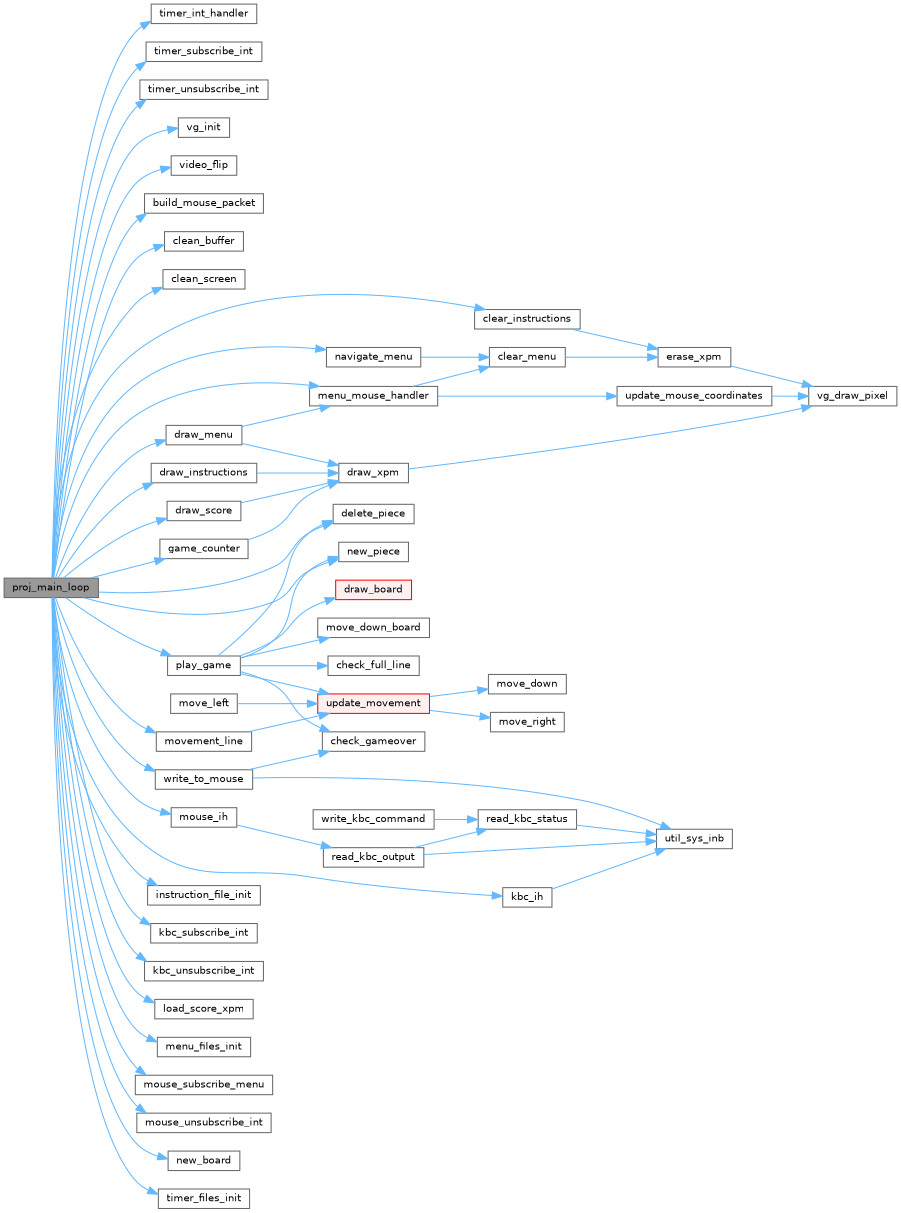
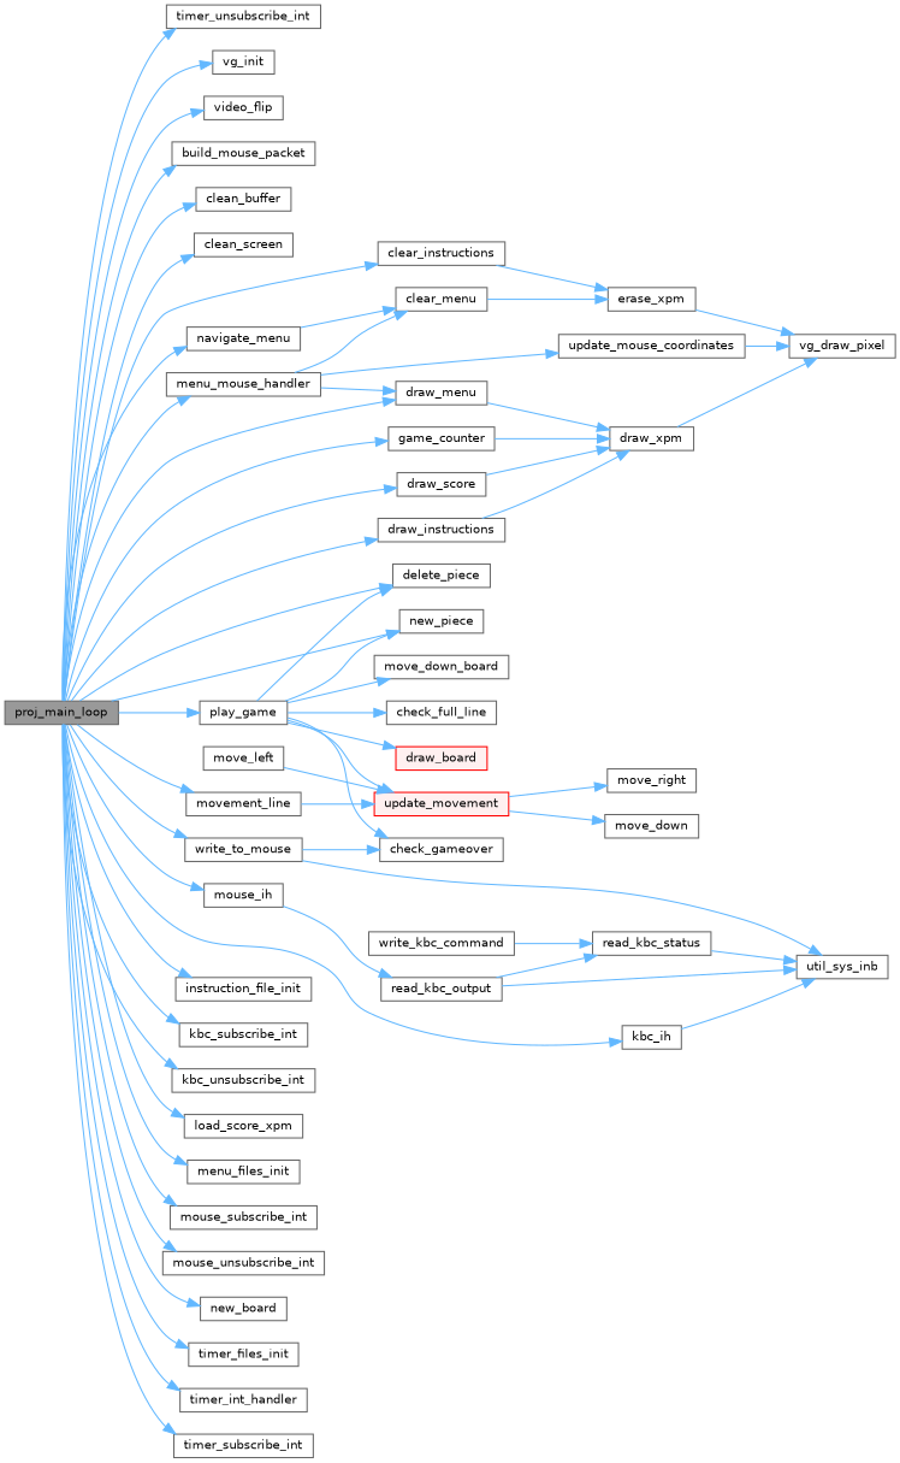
  digraph {
    rankdir=LR
    node [color=grey40 fillcolor=white fontname=Helvetica fontsize=10 shape=box style=filled]
    edge [color=steelblue1 fontname=Helvetica fontsize=10 labelfontname=Helvetica labelfontsize=10 style=solid]
    n1 [color=gray40 fillcolor=grey60 fontcolor=black height=0.2 label=proj_main_loop width=0.4]
    n2 [height=0.2 label=build_mouse_packet width=0.4]
    n3 [height=0.2 label=clean_buffer width=0.4]
    n4 [height=0.2 label=clean_screen width=0.4]
    n5 [height=0.2 label=clear_instructions width=0.4]
    n6 [height=0.2 label=delete_piece width=0.4]
    n7 [height=0.2 label=draw_instructions width=0.4]
    n8 [height=0.2 label=draw_menu width=0.4]
    n9 [height=0.2 label=draw_score width=0.4]
    n10 [height=0.2 label=game_counter width=0.4]
    n11 [height=0.2 label=instruction_file_init width=0.4]
    n12 [height=0.2 label=kbc_ih width=0.4]
    n13 [height=0.2 label=kbc_subscribe_int width=0.4]
    n14 [height=0.2 label=kbc_unsubscribe_int width=0.4]
    n15 [height=0.2 label=load_score_xpm width=0.4]
    n16 [height=0.2 label=menu_files_init width=0.4]
    n17 [height=0.2 label=menu_mouse_handler width=0.4]
    n18 [height=0.2 label=mouse_ih width=0.4]
-   n19 [height=0.2 label=mouse_subscribe_menu width=0.4]
+   n19 [height=0.2 label=mouse_subscribe_int width=0.4]
    n20 [height=0.2 label=mouse_unsubscribe_int width=0.4]
    n21 [height=0.2 label=movement_line width=0.4]
    n22 [height=0.2 label=navigate_menu width=0.4]
    n23 [height=0.2 label=new_board width=0.4]
    n24 [height=0.2 label=new_piece width=0.4]
    n25 [height=0.2 label=play_game width=0.4]
    n26 [height=0.2 label=timer_files_init width=0.4]
    n27 [height=0.2 label=timer_int_handler width=0.4]
    n28 [height=0.2 label=timer_subscribe_int width=0.4]
    n29 [height=0.2 label=timer_unsubscribe_int width=0.4]
    n30 [height=0.2 label=vg_init width=0.4]
    n31 [height=0.2 label=video_flip width=0.4]
    n32 [height=0.2 label=write_to_mouse width=0.4]
    n33 [height=0.2 label=erase_xpm width=0.4]
    n34 [height=0.2 label=draw_xpm width=0.4]
    n35 [height=0.2 label=util_sys_inb width=0.4]
    n36 [height=0.2 label=clear_menu width=0.4]
    n37 [height=0.2 label=update_mouse_coordinates width=0.4]
    n38 [height=0.2 label=read_kbc_output width=0.4]
    n39 [color=red fillcolor="#FFF0F0" height=0.2 label=update_movement width=0.4]
    n40 [height=0.2 label=check_full_line width=0.4]
    n41 [height=0.2 label=check_gameover width=0.4]
    n42 [color=red fillcolor="#FFF0F0" height=0.2 label=draw_board width=0.4]
    n43 [height=0.2 label=move_down_board width=0.4]
    n44 [height=0.2 label=vg_draw_pixel width=0.4]
    n45 [height=0.2 label=read_kbc_status width=0.4]
    n46 [height=0.2 label=move_down width=0.4]
    n47 [height=0.2 label=move_right width=0.4]
    n48 [height=0.2 label=move_left width=0.4]
    n49 [height=0.2 label=write_kbc_command width=0.4]
    n1 -> n2
    n1 -> n3
    n1 -> n4
    n1 -> n5
    n1 -> n6
    n1 -> n7
    n1 -> n8
    n1 -> n9
    n1 -> n10
    n1 -> n11
    n1 -> n12
    n1 -> n13
    n1 -> n14
    n1 -> n15
    n1 -> n16
    n1 -> n17
    n1 -> n18
    n1 -> n19
    n1 -> n20
    n1 -> n21
    n1 -> n22
    n1 -> n23
    n1 -> n24
    n1 -> n25
    n1 -> n26
    n1 -> n27
    n1 -> n28
    n1 -> n29
    n1 -> n30
    n1 -> n31
    n1 -> n32
    n5 -> n33
    n7 -> n34
    n8 -> n34
    n9 -> n34
    n10 -> n34
    n12 -> n35
-   n8 -> n17
+   n17 -> n8
    n17 -> n36
    n17 -> n37
    n18 -> n38
    n21 -> n39
    n22 -> n36
    n25 -> n6
    n25 -> n24
    n25 -> n39
    n25 -> n40
    n25 -> n41
    n25 -> n42
    n25 -> n43
    n32 -> n35
    n32 -> n41
    n33 -> n44
    n34 -> n44
    n36 -> n33
    n37 -> n44
    n38 -> n35
    n38 -> n45
    n39 -> n46
    n39 -> n47
    n45 -> n35
    n48 -> n39
    n49 -> n45
  }
